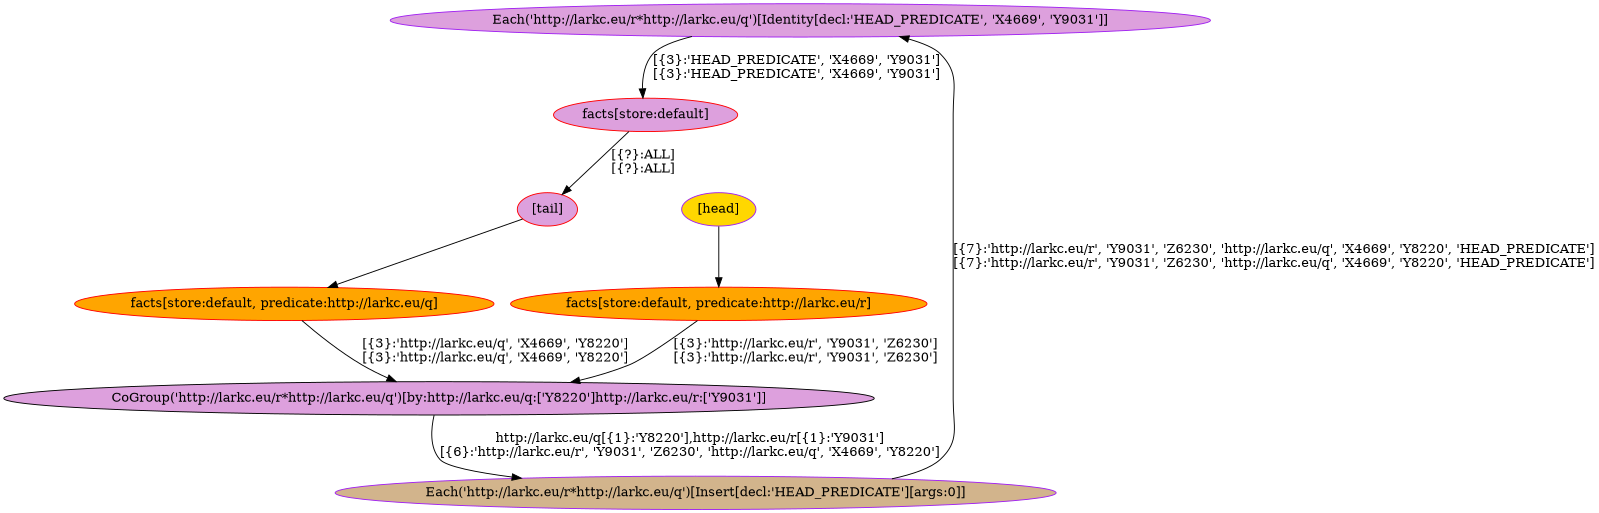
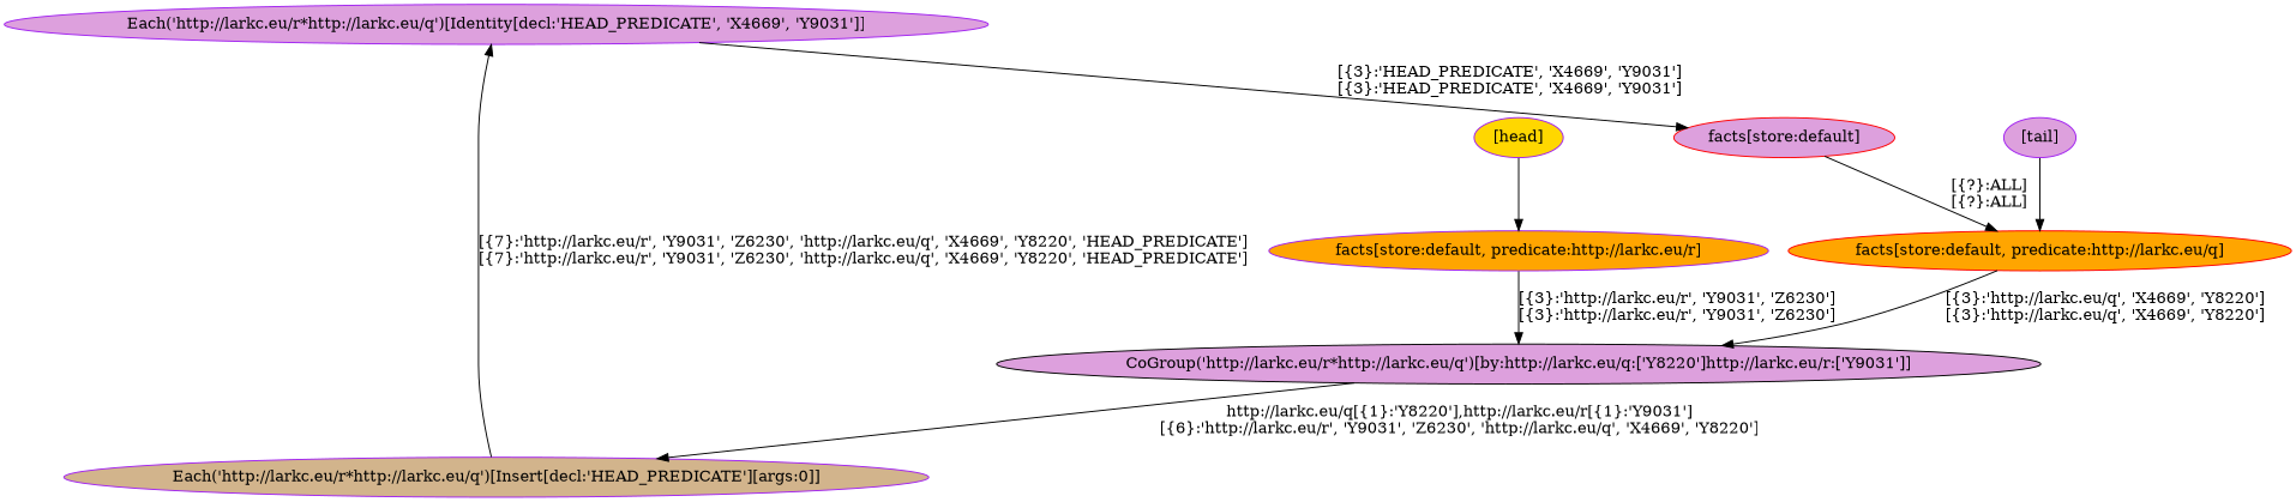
  digraph {
    node [color=purple fillcolor=plum style=filled]
    n1 [label="Each('http://larkc.eu/r*http://larkc.eu/q')[Identity[decl:'HEAD_PREDICATE', 'X4669', 'Y9031']]"]
    n2 [color=red label="facts[store:default]"]
-   n3 [color=red label="[tail]"]
+   n3 [label="[tail]"]
    n4 [color=red fillcolor=orange label="facts[store:default, predicate:http://larkc.eu/q]"]
    n5 [fillcolor=tan label="Each('http://larkc.eu/r*http://larkc.eu/q')[Insert[decl:'HEAD_PREDICATE'][args:0]]"]
    n6 [color=black label="CoGroup('http://larkc.eu/r*http://larkc.eu/q')[by:http://larkc.eu/q:['Y8220']http://larkc.eu/r:['Y9031']]"]
-   n7 [color=red fillcolor=orange label="facts[store:default, predicate:http://larkc.eu/r]"]
+   n7 [fillcolor=orange label="facts[store:default, predicate:http://larkc.eu/r]"]
    n8 [fillcolor=gold label="[head]"]
    n1 -> n2 [label="[{3}:'HEAD_PREDICATE', 'X4669', 'Y9031']\n[{3}:'HEAD_PREDICATE', 'X4669', 'Y9031']"]
-   n2 -> n3 [label="[{?}:ALL]\n[{?}:ALL]"]
+   n2 -> n4 [label="[{?}:ALL]\n[{?}:ALL]"]
    n3 -> n4
    n4 -> n6 [label="[{3}:'http://larkc.eu/q', 'X4669', 'Y8220']\n[{3}:'http://larkc.eu/q', 'X4669', 'Y8220']"]
    n5 -> n1 [label="[{7}:'http://larkc.eu/r', 'Y9031', 'Z6230', 'http://larkc.eu/q', 'X4669', 'Y8220', 'HEAD_PREDICATE']\n[{7}:'http://larkc.eu/r', 'Y9031', 'Z6230', 'http://larkc.eu/q', 'X4669', 'Y8220', 'HEAD_PREDICATE']"]
    n6 -> n5 [label="http://larkc.eu/q[{1}:'Y8220'],http://larkc.eu/r[{1}:'Y9031']\n[{6}:'http://larkc.eu/r', 'Y9031', 'Z6230', 'http://larkc.eu/q', 'X4669', 'Y8220']"]
    n7 -> n6 [label="[{3}:'http://larkc.eu/r', 'Y9031', 'Z6230']\n[{3}:'http://larkc.eu/r', 'Y9031', 'Z6230']"]
    n8 -> n7
  }
